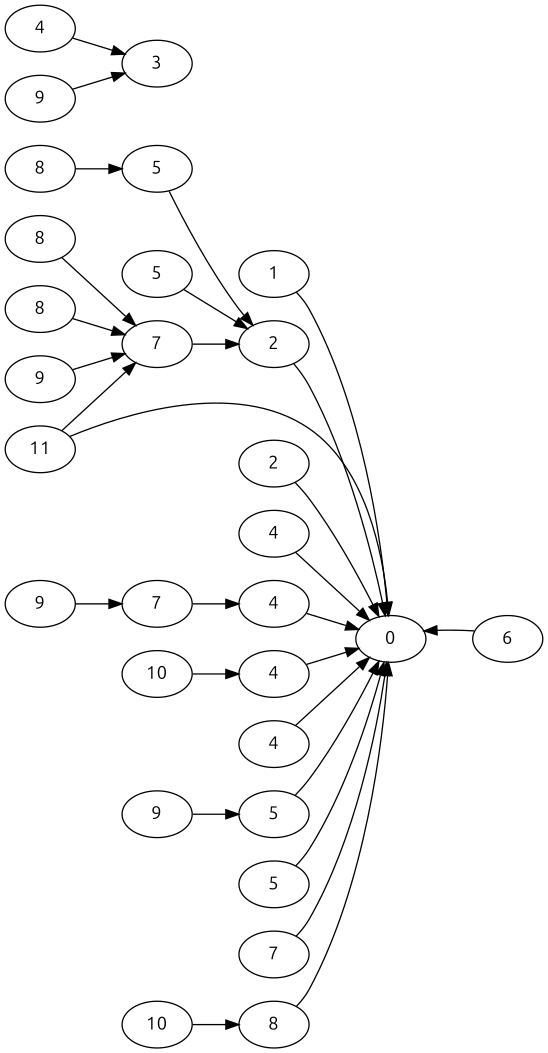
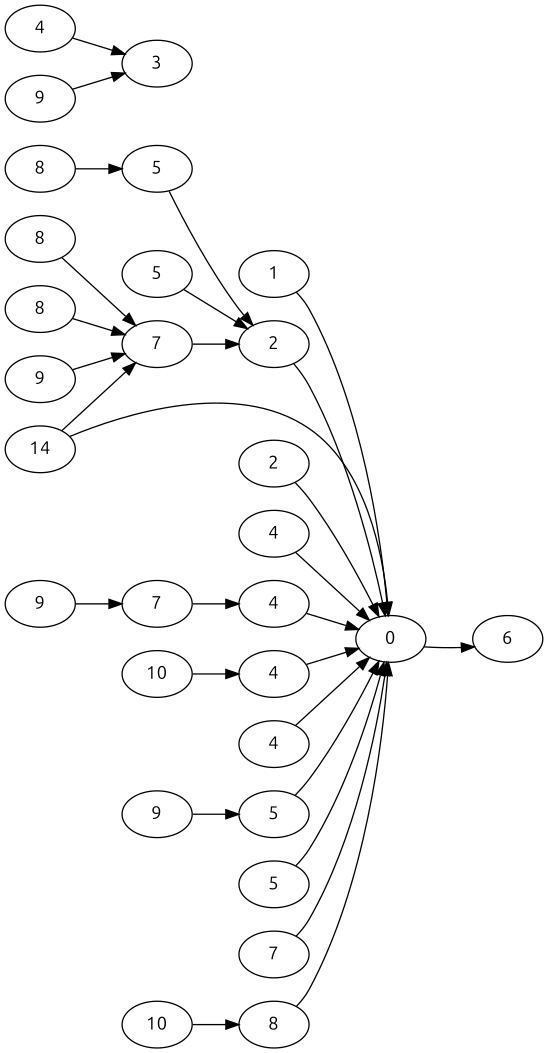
  digraph {
    fontname=Ubuntu
    rankdir=LR
    node [fontname=Ubuntu]
    edge [fontname=Ubuntu]
    n1 [label=1]
    n2 [label=0]
    n3 [label=2]
    n4 [label=2]
    n5 [label=3]
    n6 [label=4]
    n7 [label=4]
    n8 [label=4]
    n9 [label=4]
    n10 [label=4]
    n11 [label=5]
    n12 [label=5]
    n13 [label=5]
    n14 [label=5]
    n15 [label=6]
    n16 [label=7]
    n17 [label=7]
    n18 [label=7]
    n19 [label=8]
    n20 [label=8]
    n21 [label=8]
    n22 [label=8]
    n23 [label=9]
    n24 [label=9]
    n25 [label=9]
    n26 [label=9]
    n27 [label=10]
    n28 [label=10]
-   n29 [label=11]
+   n29 [label=14]
    n1 -> n2
    n3 -> n2
    n4 -> n2
    n6 -> n2
    n7 -> n2
    n8 -> n2
    n9 -> n2
    n10 -> n5
    n11 -> n2
    n12 -> n2
    n13 -> n3
    n14 -> n3
-   n15 -> n2
+   n2 -> n15
    n16 -> n2
    n17 -> n3
    n18 -> n7
    n19 -> n17
    n20 -> n13
    n21 -> n2
    n22 -> n17
    n23 -> n18
    n24 -> n11
    n25 -> n5
    n26 -> n17
    n27 -> n21
    n28 -> n8
    n29 -> n2
    n29 -> n17
  }
